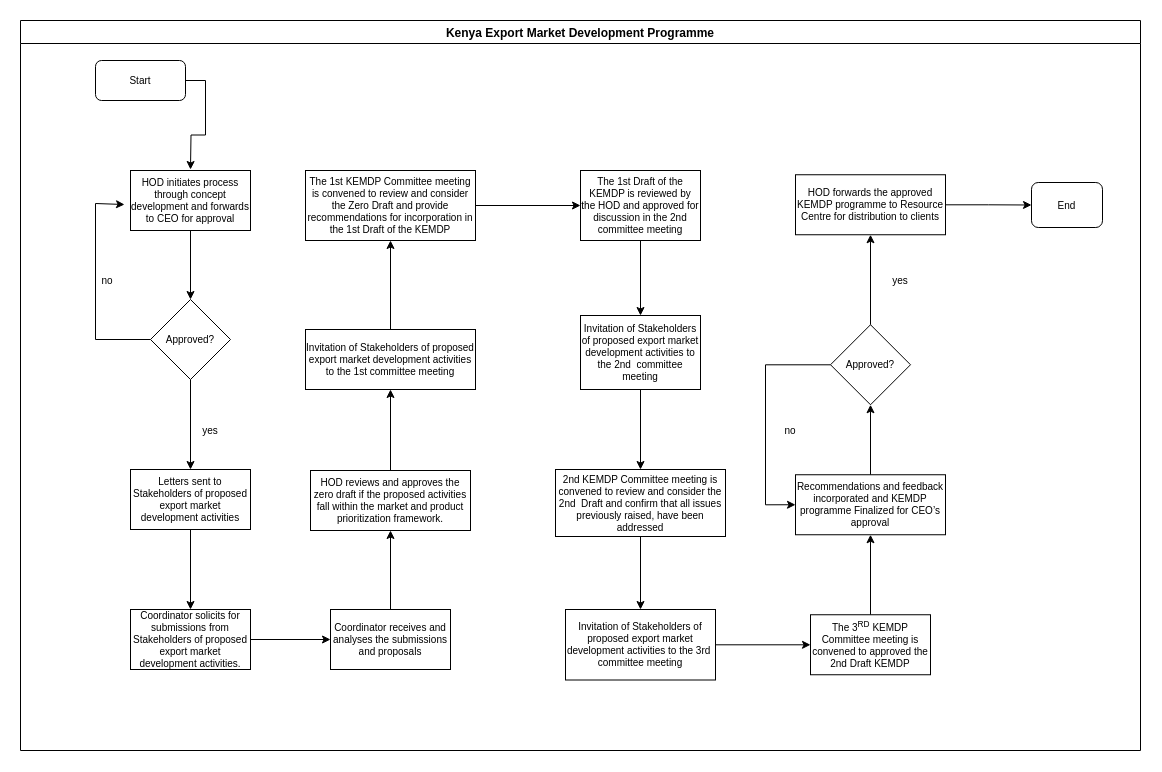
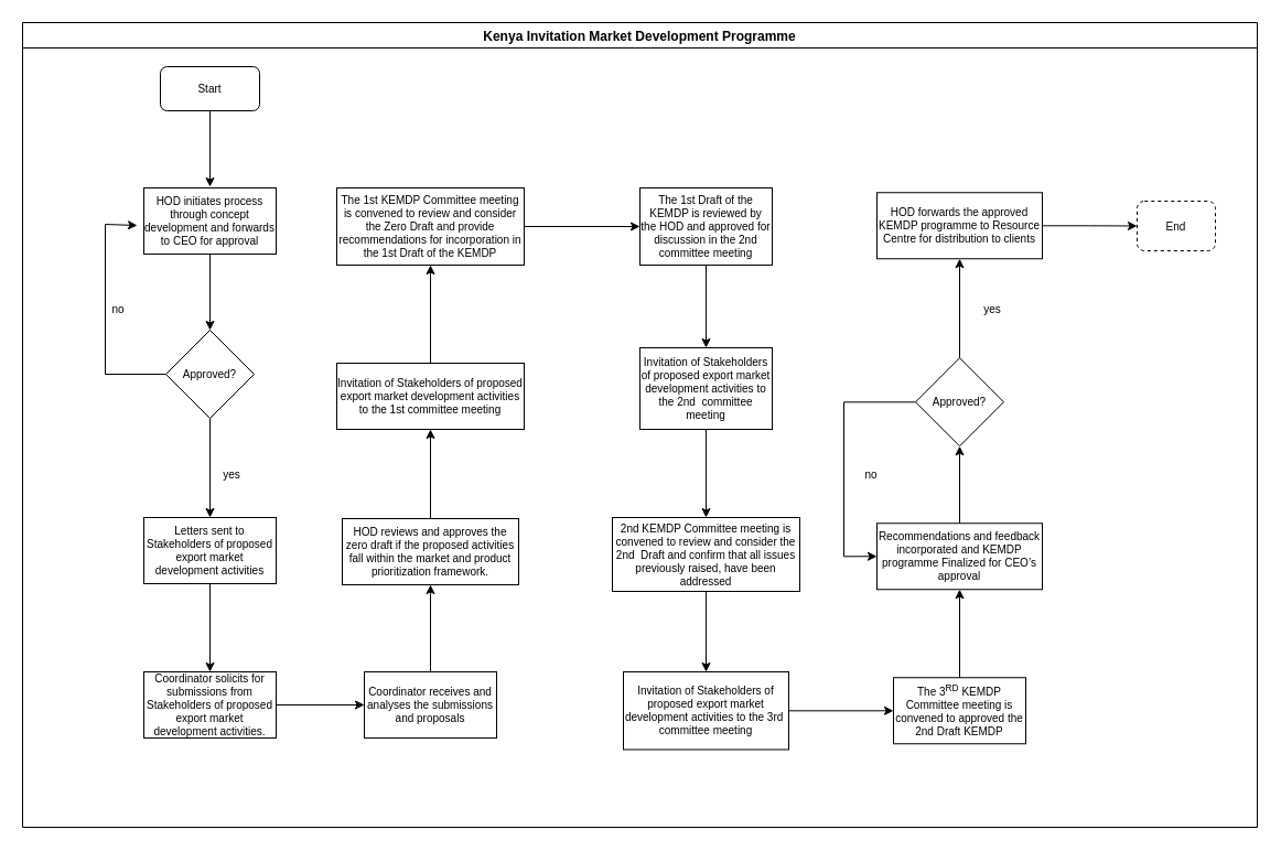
  <mxCell id="0" />
  <mxCell id="1" parent="0" />
- <mxCell id="2" value="&#10;Kenya Export Market Development Programme&#10;" style="swimlane;" vertex="1" parent="1"><mxGeometry x="20" y="20" width="1120" height="730" as="geometry" /></mxCell>
- <mxCell id="3" value="Start" style="rounded=1;whiteSpace=wrap;html=1;fontSize=10;" vertex="1" parent="2"><mxGeometry x="75" y="40" width="90" height="40" as="geometry" /></mxCell>
+ <mxCell id="2" value="&#10;Kenya Invitation Market Development Programme&#10;" style="swimlane;" vertex="1" parent="1"><mxGeometry x="20" y="20" width="1120" height="730" as="geometry" /></mxCell>
+ <mxCell id="3" value="Start" style="rounded=1;whiteSpace=wrap;html=1;fontSize=10;" vertex="1" parent="2"><mxGeometry x="125" y="40" width="90" height="40" as="geometry" /></mxCell>
  <mxCell id="4" value="HOD initiates process through concept development and forwards to CEO for approval" style="rounded=0;whiteSpace=wrap;html=1;fontSize=10;" vertex="1" parent="2"><mxGeometry x="110" y="150" width="120" height="60" as="geometry" /></mxCell>
  <mxCell id="5" value="no" style="text;html=1;strokeColor=none;fillColor=none;align=center;verticalAlign=middle;whiteSpace=wrap;rounded=0;fontSize=10;" vertex="1" parent="2"><mxGeometry x="67" y="250" width="40" height="20" as="geometry" /></mxCell>
  <mxCell id="6" value="yes" style="text;html=1;strokeColor=none;fillColor=none;align=center;verticalAlign=middle;whiteSpace=wrap;rounded=0;fontSize=10;" vertex="1" parent="2"><mxGeometry x="170" y="400" width="40" height="20" as="geometry" /></mxCell>
  <mxCell id="7" value="&lt;span style=&quot;font-weight: normal&quot;&gt;&lt;font face=&quot;Arial, serif&quot;&gt;&lt;span lang=&quot;en-GB&quot;&gt;HOD reviews and approves the zero draft if the proposed activities fall within the market and product prioritization framework.&lt;/span&gt;&lt;/font&gt;&lt;/span&gt;" style="whiteSpace=wrap;html=1;rounded=0;fontSize=10;fontStyle=1;" vertex="1" parent="2"><mxGeometry x="290" y="450" width="160" height="60" as="geometry" /></mxCell>
  <mxCell id="8" value="yes" style="text;html=1;strokeColor=none;fillColor=none;align=center;verticalAlign=middle;whiteSpace=wrap;rounded=0;fontSize=10;" vertex="1" parent="2"><mxGeometry x="860" y="250" width="40" height="20" as="geometry" /></mxCell>
  <mxCell id="9" value="no" style="text;html=1;strokeColor=none;fillColor=none;align=center;verticalAlign=middle;whiteSpace=wrap;rounded=0;fontSize=10;" vertex="1" parent="2"><mxGeometry x="750" y="400" width="40" height="20" as="geometry" /></mxCell>
- <mxCell id="10" value="End" style="rounded=1;whiteSpace=wrap;html=1;fontSize=10;" vertex="1" parent="2"><mxGeometry x="1011" y="162" width="71" height="45" as="geometry" /></mxCell>
+ <mxCell id="10" value="End" style="rounded=1;whiteSpace=wrap;html=1;fontSize=10;dashed=1;" vertex="1" parent="2"><mxGeometry x="1011" y="162" width="71" height="45" as="geometry" /></mxCell>
  <mxCell id="11" value="" style="edgeStyle=orthogonalEdgeStyle;rounded=0;orthogonalLoop=1;jettySize=auto;html=1;fontSize=9;" edge="1" parent="1" source="3"><mxGeometry relative="1" as="geometry"><mxPoint x="190" y="169" as="targetPoint" /></mxGeometry></mxCell>
  <mxCell id="12" value="" style="edgeStyle=orthogonalEdgeStyle;rounded=0;orthogonalLoop=1;jettySize=auto;html=1;fontSize=9;entryX=-0.05;entryY=0.567;entryDx=0;entryDy=0;entryPerimeter=0;" edge="1" parent="1" source="14" target="4"><mxGeometry relative="1" as="geometry"><mxPoint x="90" y="339" as="targetPoint" /><Array as="points"><mxPoint x="95" y="339" /><mxPoint x="95" y="203" /></Array></mxGeometry></mxCell>
  <mxCell id="13" value="" style="edgeStyle=orthogonalEdgeStyle;rounded=0;orthogonalLoop=1;jettySize=auto;html=1;fontSize=9;" edge="1" parent="1" source="14" target="17"><mxGeometry relative="1" as="geometry" /></mxCell>
  <mxCell id="14" value="Approved?" style="rhombus;whiteSpace=wrap;html=1;rounded=0;fontSize=10;" vertex="1" parent="1"><mxGeometry x="150" y="299" width="80" height="80" as="geometry" /></mxCell>
  <mxCell id="15" value="" style="edgeStyle=orthogonalEdgeStyle;rounded=0;orthogonalLoop=1;jettySize=auto;html=1;fontSize=9;" edge="1" parent="1" source="4" target="14"><mxGeometry relative="1" as="geometry" /></mxCell>
  <mxCell id="16" value="" style="edgeStyle=orthogonalEdgeStyle;rounded=0;orthogonalLoop=1;jettySize=auto;html=1;fontSize=10;" edge="1" parent="1" source="17" target="19"><mxGeometry relative="1" as="geometry" /></mxCell>
  <mxCell id="17" value="&lt;span style=&quot;font-weight: normal&quot;&gt;&lt;font style=&quot;font-size: 10px&quot; face=&quot;Arial, serif&quot;&gt;&lt;span style=&quot;font-size: 10px&quot; lang=&quot;en-GB&quot;&gt;&lt;span style=&quot;font-size: 10px&quot;&gt;Letters sent&lt;/span&gt;&lt;/span&gt;&lt;/font&gt;&lt;/span&gt;&lt;span style=&quot;font-weight: normal&quot;&gt;&lt;font style=&quot;font-size: 10px&quot; face=&quot;Arial, serif&quot;&gt;&lt;span style=&quot;font-size: 10px&quot; lang=&quot;en-GB&quot;&gt;&lt;span style=&quot;font-size: 10px&quot;&gt; to Stakeholders of proposed export market development activities &lt;/span&gt;&lt;/span&gt;&lt;/font&gt;&lt;br style=&quot;font-size: 10px&quot;&gt;&lt;/span&gt;" style="whiteSpace=wrap;html=1;rounded=0;fontSize=10;fontStyle=1" vertex="1" parent="1"><mxGeometry x="130" y="469" width="120" height="60" as="geometry" /></mxCell>
  <mxCell id="18" value="" style="edgeStyle=orthogonalEdgeStyle;rounded=0;orthogonalLoop=1;jettySize=auto;html=1;fontSize=10;" edge="1" parent="1" source="19" target="21"><mxGeometry relative="1" as="geometry" /></mxCell>
  <mxCell id="19" value="&lt;span style=&quot;font-weight: normal&quot;&gt;&lt;font face=&quot;Arial, serif&quot;&gt;&lt;span lang=&quot;en-GB&quot;&gt;Coordinator&lt;/span&gt;&lt;/font&gt;&lt;/span&gt;&lt;span style=&quot;font-weight: normal&quot;&gt;&lt;font face=&quot;Arial, serif&quot;&gt;&lt;span lang=&quot;en-GB&quot;&gt; solicits for submissions from Stakeholders of proposed export market&lt;/span&gt;&lt;/font&gt;&lt;/span&gt;&lt;span style=&quot;font-weight: normal&quot;&gt;&lt;font face=&quot;Arial, serif&quot;&gt;&lt;span lang=&quot;en-GB&quot;&gt; development activities.&lt;/span&gt;&lt;/font&gt;&lt;/span&gt;" style="whiteSpace=wrap;html=1;rounded=0;fontSize=10;fontStyle=1;" vertex="1" parent="1"><mxGeometry x="130" y="609" width="120" height="60" as="geometry" /></mxCell>
  <mxCell id="20" value="" style="edgeStyle=orthogonalEdgeStyle;rounded=0;orthogonalLoop=1;jettySize=auto;html=1;fontSize=10;" edge="1" parent="1" source="21" target="7"><mxGeometry relative="1" as="geometry" /></mxCell>
  <mxCell id="21" value="&lt;span style=&quot;font-weight: normal&quot;&gt;&lt;font face=&quot;Arial, serif&quot;&gt;&lt;span lang=&quot;en-GB&quot;&gt;Coordinator receives and analyses the submissions and proposals&lt;/span&gt;&lt;/font&gt;&lt;/span&gt;&lt;br/&gt;" style="whiteSpace=wrap;html=1;rounded=0;fontSize=10;fontStyle=1;" vertex="1" parent="1"><mxGeometry x="330" y="609" width="120" height="60" as="geometry" /></mxCell>
  <mxCell id="22" value="" style="edgeStyle=orthogonalEdgeStyle;rounded=0;orthogonalLoop=1;jettySize=auto;html=1;fontSize=10;" edge="1" parent="1" source="23" target="26"><mxGeometry relative="1" as="geometry" /></mxCell>
  <mxCell id="23" value="&lt;font face=&quot;Arial, serif&quot;&gt;&lt;span lang=&quot;en-GB&quot;&gt;Invitation of Stakeholders of proposed export market development activities to the 1st committee meeting&lt;/span&gt;&lt;/font&gt;" style="whiteSpace=wrap;html=1;rounded=0;fontSize=10;fontStyle=0;" vertex="1" parent="1"><mxGeometry x="305" y="329" width="170" height="60" as="geometry" /></mxCell>
  <mxCell id="24" value="" style="edgeStyle=orthogonalEdgeStyle;rounded=0;orthogonalLoop=1;jettySize=auto;html=1;fontSize=10;" edge="1" parent="1" source="7" target="23"><mxGeometry relative="1" as="geometry" /></mxCell>
  <mxCell id="25" value="" style="edgeStyle=orthogonalEdgeStyle;rounded=0;orthogonalLoop=1;jettySize=auto;html=1;fontSize=10;" edge="1" parent="1" source="26" target="28"><mxGeometry relative="1" as="geometry" /></mxCell>
  <mxCell id="26" value="The 1st KEMDP Committee meeting is convened to review and consider the Zero Draft and provide recommendations for incorporation in the 1st Draft of the KEMDP" style="whiteSpace=wrap;html=1;rounded=0;fontSize=10;fontStyle=0;" vertex="1" parent="1"><mxGeometry x="305" y="170" width="170" height="70" as="geometry" /></mxCell>
  <mxCell id="27" value="" style="edgeStyle=orthogonalEdgeStyle;rounded=0;orthogonalLoop=1;jettySize=auto;html=1;fontSize=10;" edge="1" parent="1" source="28" target="30"><mxGeometry relative="1" as="geometry" /></mxCell>
  <mxCell id="28" value="The 1st Draft of the KEMDP is reviewed by the HOD and approved for discussion in the 2nd committee meeting" style="whiteSpace=wrap;html=1;rounded=0;fontSize=10;fontStyle=0;" vertex="1" parent="1"><mxGeometry x="580" y="170" width="120" height="70" as="geometry" /></mxCell>
  <mxCell id="29" value="" style="edgeStyle=orthogonalEdgeStyle;rounded=0;orthogonalLoop=1;jettySize=auto;html=1;fontSize=10;" edge="1" parent="1" source="30" target="32"><mxGeometry relative="1" as="geometry" /></mxCell>
  <mxCell id="30" value="Invitation of Stakeholders of proposed export market development activities to the 2nd&amp;nbsp; committee meeting" style="whiteSpace=wrap;html=1;rounded=0;fontSize=10;fontStyle=0;" vertex="1" parent="1"><mxGeometry x="580" y="315" width="120" height="74" as="geometry" /></mxCell>
  <mxCell id="31" value="" style="edgeStyle=orthogonalEdgeStyle;rounded=0;orthogonalLoop=1;jettySize=auto;html=1;fontSize=10;" edge="1" parent="1" source="32" target="34"><mxGeometry relative="1" as="geometry" /></mxCell>
  <mxCell id="32" value="2nd KEMDP Committee meeting is convened to review and consider the 2nd&amp;nbsp; Draft and confirm that all issues previously raised, have been addressed" style="whiteSpace=wrap;html=1;rounded=0;fontSize=10;fontStyle=0;" vertex="1" parent="1"><mxGeometry x="555" y="469" width="170" height="67" as="geometry" /></mxCell>
  <mxCell id="33" value="" style="edgeStyle=orthogonalEdgeStyle;rounded=0;orthogonalLoop=1;jettySize=auto;html=1;fontSize=10;" edge="1" parent="1" source="34" target="36"><mxGeometry relative="1" as="geometry" /></mxCell>
  <mxCell id="34" value="Invitation of Stakeholders of proposed export market development activities to the 3rd&amp;nbsp; committee meeting" style="whiteSpace=wrap;html=1;rounded=0;fontSize=10;fontStyle=0;" vertex="1" parent="1"><mxGeometry x="565" y="609" width="150" height="70.5" as="geometry" /></mxCell>
  <mxCell id="35" value="" style="edgeStyle=orthogonalEdgeStyle;rounded=0;orthogonalLoop=1;jettySize=auto;html=1;fontSize=10;" edge="1" parent="1" source="36" target="38"><mxGeometry relative="1" as="geometry" /></mxCell>
  <mxCell id="36" value="&lt;font face=&quot;Arial, serif&quot;&gt;&lt;span lang=&quot;en-GB&quot;&gt;The 3&lt;/span&gt;&lt;/font&gt;&lt;sup&gt;&lt;font face=&quot;Arial, serif&quot;&gt;&lt;span lang=&quot;en-GB&quot;&gt;RD&lt;/span&gt;&lt;/font&gt;&lt;/sup&gt;&lt;font face=&quot;Arial, serif&quot;&gt;&lt;span lang=&quot;en-GB&quot;&gt; KEMDP Committee meeting is convened to &lt;/span&gt;&lt;/font&gt;&lt;font color=&quot;#000000&quot;&gt;&lt;font face=&quot;Arial, serif&quot;&gt;approve&lt;/font&gt;&lt;/font&gt;&lt;font color=&quot;#000000&quot;&gt;&lt;font face=&quot;Arial, serif&quot;&gt;d the 2nd Draft KEMDP&lt;/font&gt;&lt;/font&gt;" style="whiteSpace=wrap;html=1;rounded=0;fontSize=10;fontStyle=0;" vertex="1" parent="1"><mxGeometry x="810" y="614.25" width="120" height="60" as="geometry" /></mxCell>
  <mxCell id="37" value="" style="edgeStyle=orthogonalEdgeStyle;rounded=0;orthogonalLoop=1;jettySize=auto;html=1;fontSize=10;" edge="1" parent="1" source="38" target="41"><mxGeometry relative="1" as="geometry" /></mxCell>
  <mxCell id="38" value="Recommendations and feedback incorporated and KEMDP programme Finalized for CEO’s approval" style="whiteSpace=wrap;html=1;rounded=0;fontSize=10;fontStyle=0;" vertex="1" parent="1"><mxGeometry x="795" y="474.25" width="150" height="60" as="geometry" /></mxCell>
  <mxCell id="39" value="" style="edgeStyle=orthogonalEdgeStyle;rounded=0;orthogonalLoop=1;jettySize=auto;html=1;fontSize=10;" edge="1" parent="1" source="41" target="43"><mxGeometry relative="1" as="geometry" /></mxCell>
  <mxCell id="40" value="" style="edgeStyle=orthogonalEdgeStyle;rounded=0;orthogonalLoop=1;jettySize=auto;html=1;fontSize=10;entryX=0;entryY=0.5;entryDx=0;entryDy=0;" edge="1" parent="1" source="41" target="38"><mxGeometry relative="1" as="geometry"><mxPoint x="770" y="364.25" as="targetPoint" /><Array as="points"><mxPoint x="765" y="364" /><mxPoint x="765" y="504" /></Array></mxGeometry></mxCell>
  <mxCell id="41" value="Approved?" style="rhombus;whiteSpace=wrap;html=1;rounded=0;fontSize=10;fontStyle=0;" vertex="1" parent="1"><mxGeometry x="830" y="324.25" width="80" height="80" as="geometry" /></mxCell>
  <mxCell id="42" value="" style="edgeStyle=orthogonalEdgeStyle;rounded=0;orthogonalLoop=1;jettySize=auto;html=1;fontSize=10;entryX=0;entryY=0.5;entryDx=0;entryDy=0;" edge="1" parent="1" source="43" target="10"><mxGeometry relative="1" as="geometry"><mxPoint x="1040" y="204.25" as="targetPoint" /></mxGeometry></mxCell>
  <mxCell id="43" value="HOD forwards the approved KEMDP programme to Resource Centre for distribution to clients" style="whiteSpace=wrap;html=1;rounded=0;fontSize=10;fontStyle=0;" vertex="1" parent="1"><mxGeometry x="795" y="174.25" width="150" height="60" as="geometry" /></mxCell>
